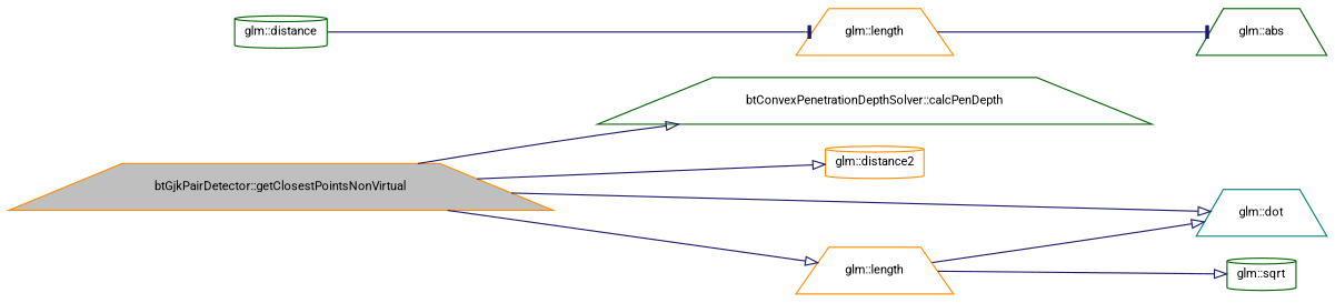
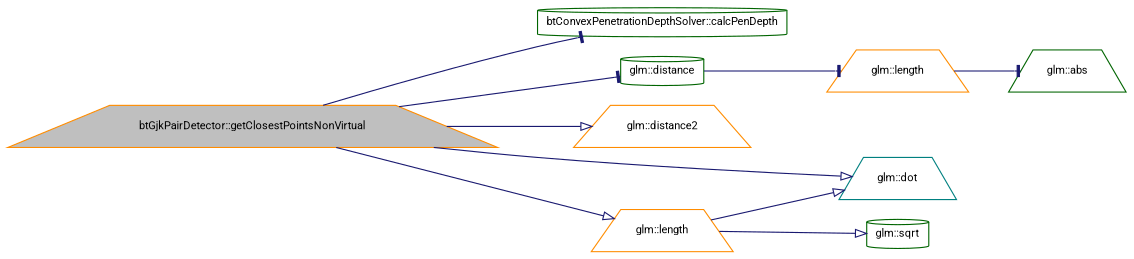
  digraph {
    fontname=Roboto
    rankdir=LR
    node [color=darkorange fontname=Roboto fontsize=10 shape=trapezium]
    edge [arrowhead=onormal color=midnightblue fontname=Roboto fontsize=10 labelfontname=FreeSans labelfontsize=10 style=solid]
    n1 [fillcolor=grey75 fontcolor=black height=0.2 label="btGjkPairDetector::getClosestPointsNonVirtual" style=filled width=0.4]
-   n2 [color=darkgreen height=0.2 label="btConvexPenetrationDepthSolver::calcPenDepth" width=0.4]
+   n2 [color=darkgreen height=0.2 label="btConvexPenetrationDepthSolver::calcPenDepth" shape=cylinder width=0.4]
    n3 [color=darkgreen height=0.2 label="glm::distance" shape=cylinder width=0.4]
-   n4 [height=0.2 label="glm::distance2" shape=cylinder width=0.4]
+   n4 [height=0.2 label="glm::distance2" width=0.4]
    n5 [color=teal height=0.2 label="glm::dot" width=0.4]
    n6 [height=0.2 label="glm::length" width=0.4]
    n7 [height=0.2 label="glm::length" width=0.4]
    n8 [color=darkgreen height=0.2 label="glm::sqrt" shape=cylinder width=0.4]
    n9 [color=darkgreen height=0.2 label="glm::abs" width=0.4]
-   n1 -> n2
+   n1 -> n2 [arrowhead=tee]
+   n1 -> n3 [arrowhead=tee]
    n1 -> n4
    n1 -> n5
    n1 -> n6
    n3 -> n7 [arrowhead=tee]
    n6 -> n5
    n6 -> n8
    n7 -> n9 [arrowhead=tee]
  }
